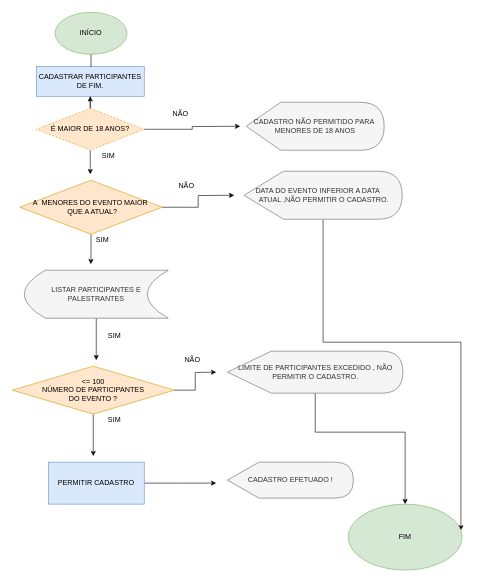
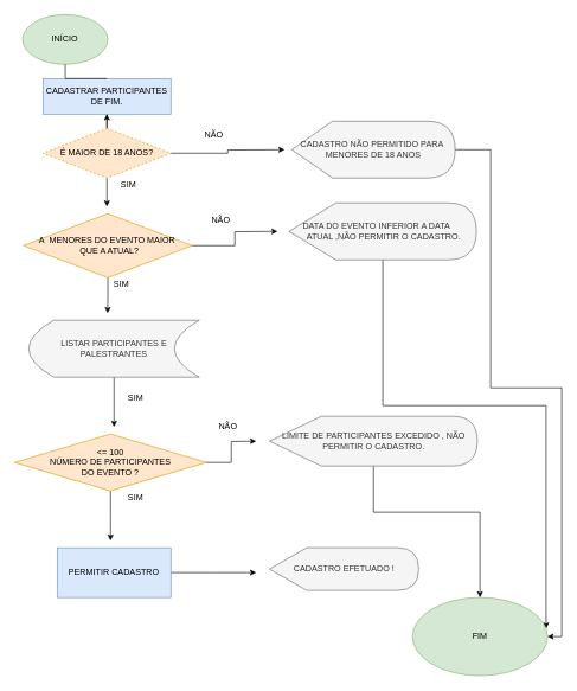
  <mxCell id="0" />
  <mxCell id="1" parent="0" />
  <mxCell id="2" style="edgeStyle=orthogonalEdgeStyle;rounded=0;orthogonalLoop=1;jettySize=auto;html=1;startArrow=none;" parent="1" source="31" edge="1"><mxGeometry relative="1" as="geometry"><mxPoint x="150" y="160" as="targetPoint" /></mxGeometry></mxCell>
- <mxCell id="3" value="INÍCIO" style="ellipse;whiteSpace=wrap;html=1;fillColor=#d5e8d4;strokeColor=#82b366;" parent="1" vertex="1"><mxGeometry x="91.25" width="120" height="70" as="geometry" y="20" /></mxCell>
+ <mxCell id="3" value="INÍCIO" style="ellipse;whiteSpace=wrap;html=1;fillColor=#d5e8d4;strokeColor=#82b366;" parent="1" vertex="1"><mxGeometry x="31.25" y="20" width="120" height="70" as="geometry" /></mxCell>
  <mxCell id="4" style="edgeStyle=orthogonalEdgeStyle;rounded=0;orthogonalLoop=1;jettySize=auto;html=1;" parent="1" source="6" edge="1"><mxGeometry relative="1" as="geometry"><mxPoint x="400" y="210" as="targetPoint" /></mxGeometry></mxCell>
  <mxCell id="5" style="edgeStyle=orthogonalEdgeStyle;rounded=0;orthogonalLoop=1;jettySize=auto;html=1;" edge="1" parent="1" source="6"><mxGeometry relative="1" as="geometry"><mxPoint x="150" y="290" as="targetPoint" /></mxGeometry></mxCell>
  <mxCell id="6" value="É MAIOR DE 18 ANOS?" style="rhombus;whiteSpace=wrap;html=1;fillColor=#ffe6cc;strokeColor=#d79b00;dashed=1;" parent="1" vertex="1"><mxGeometry x="60" y="180" width="180" height="70" as="geometry" /></mxCell>
  <mxCell id="7" style="edgeStyle=orthogonalEdgeStyle;rounded=0;orthogonalLoop=1;jettySize=auto;html=1;" parent="1" source="9" edge="1"><mxGeometry relative="1" as="geometry"><mxPoint x="151" y="440" as="targetPoint" /></mxGeometry></mxCell>
  <mxCell id="8" style="edgeStyle=orthogonalEdgeStyle;rounded=0;orthogonalLoop=1;jettySize=auto;html=1;" parent="1" source="9" edge="1"><mxGeometry relative="1" as="geometry"><mxPoint x="390" y="325" as="targetPoint" /></mxGeometry></mxCell>
  <mxCell id="9" value="A&amp;nbsp; MENORES DO EVENTO MAIOR&amp;nbsp;&lt;br&gt;&amp;nbsp;QUE A ATUAL?" style="rhombus;whiteSpace=wrap;html=1;fillColor=#ffe6cc;strokeColor=#d79b00;" parent="1" vertex="1"><mxGeometry x="32.5" y="300" width="237.5" height="90" as="geometry" /></mxCell>
  <mxCell id="10" style="edgeStyle=orthogonalEdgeStyle;rounded=0;orthogonalLoop=1;jettySize=auto;html=1;" parent="1" source="11" edge="1"><mxGeometry relative="1" as="geometry"><mxPoint x="160" y="600" as="targetPoint" /></mxGeometry></mxCell>
  <mxCell id="11" value="LISTAR PARTICIPANTES E PALESTRANTES" style="shape=dataStorage;whiteSpace=wrap;html=1;fixedSize=1;size=35;fillColor=#f5f5f5;strokeColor=#666666;fontColor=#333333;" parent="1" vertex="1"><mxGeometry x="40" y="450" width="240" height="80" as="geometry" /></mxCell>
  <mxCell id="12" style="edgeStyle=orthogonalEdgeStyle;rounded=0;orthogonalLoop=1;jettySize=auto;html=1;" parent="1" source="14" edge="1"><mxGeometry relative="1" as="geometry"><mxPoint x="155" y="760" as="targetPoint" /></mxGeometry></mxCell>
  <mxCell id="13" style="edgeStyle=orthogonalEdgeStyle;rounded=0;orthogonalLoop=1;jettySize=auto;html=1;" parent="1" source="14" edge="1"><mxGeometry relative="1" as="geometry"><mxPoint x="360" y="620" as="targetPoint" /></mxGeometry></mxCell>
  <mxCell id="14" value="&amp;lt;= 100&lt;br&gt;NÚMERO DE PARTICIPANTES&lt;br&gt;DO EVENTO ?" style="rhombus;whiteSpace=wrap;html=1;fillColor=#ffe6cc;strokeColor=#d79b00;" parent="1" vertex="1"><mxGeometry x="20" y="610" width="270" height="80" as="geometry" /></mxCell>
  <mxCell id="15" style="edgeStyle=orthogonalEdgeStyle;rounded=0;orthogonalLoop=1;jettySize=auto;html=1;" edge="1" parent="1" source="16"><mxGeometry relative="1" as="geometry"><mxPoint x="360" y="805" as="targetPoint" /></mxGeometry></mxCell>
  <mxCell id="16" value="PERMITIR CADASTRO" style="rounded=0;whiteSpace=wrap;html=1;fillColor=#dae8fc;strokeColor=#6c8ebf;" parent="1" vertex="1"><mxGeometry x="80" y="770" width="160" height="70" as="geometry" /></mxCell>
+ <mxCell id="17" style="edgeStyle=orthogonalEdgeStyle;rounded=0;orthogonalLoop=1;jettySize=auto;html=1;entryX=1;entryY=0.5;entryDx=0;entryDy=0;" edge="1" parent="1" source="18" target="24"><mxGeometry relative="1" as="geometry"><Array as="points"><mxPoint x="690" y="210" /><mxPoint x="690" y="545" /><mxPoint x="790" y="545" /><mxPoint x="790" y="895" /></Array></mxGeometry></mxCell>
  <mxCell id="18" value="CADASTRO NÃO PERMITIDO PARA&amp;nbsp; MENORES DE 18 ANOS" style="shape=display;whiteSpace=wrap;html=1;fillColor=#f5f5f5;fontColor=#333333;strokeColor=#666666;" parent="1" vertex="1"><mxGeometry x="410" y="170" width="230" height="80" as="geometry" /></mxCell>
  <mxCell id="19" style="edgeStyle=orthogonalEdgeStyle;rounded=0;orthogonalLoop=1;jettySize=auto;html=1;" edge="1" parent="1" source="20" target="24"><mxGeometry relative="1" as="geometry"><mxPoint x="770" y="913" as="targetPoint" /><Array as="points"><mxPoint x="538" y="570" /><mxPoint x="768" y="570" /></Array></mxGeometry></mxCell>
  <mxCell id="20" value="DATA DO EVENTO INFERIOR A DATA&amp;nbsp; &amp;nbsp; &amp;nbsp; &amp;nbsp;ATUAL ,NÃO PERMITIR O CADASTRO." style="shape=display;whiteSpace=wrap;html=1;fillColor=#f5f5f5;fontColor=#333333;strokeColor=#666666;" parent="1" vertex="1"><mxGeometry x="406.25" y="285" width="263.75" height="80" as="geometry" /></mxCell>
  <mxCell id="21" style="edgeStyle=orthogonalEdgeStyle;rounded=0;orthogonalLoop=1;jettySize=auto;html=1;entryX=0.5;entryY=0;entryDx=0;entryDy=0;" edge="1" parent="1" source="22" target="24"><mxGeometry relative="1" as="geometry"><Array as="points"><mxPoint x="525" y="720" /><mxPoint x="675" y="720" /></Array></mxGeometry></mxCell>
  <mxCell id="22" value="LIMITE DE PARTICIPANTES EXCEDIDO , NÃO PERMITIR O CADASTRO." style="shape=display;whiteSpace=wrap;html=1;fillColor=#f5f5f5;fontColor=#333333;strokeColor=#666666;" parent="1" vertex="1"><mxGeometry x="378.75" y="585" width="292.5" height="70" as="geometry" /></mxCell>
  <mxCell id="23" value="CADASTRO EFETUADO !" style="shape=display;whiteSpace=wrap;html=1;fillColor=#f5f5f5;fontColor=#333333;strokeColor=#666666;" parent="1" vertex="1"><mxGeometry x="378.75" y="770" width="210" height="60" as="geometry" /></mxCell>
  <mxCell id="24" value="FIM" style="ellipse;whiteSpace=wrap;html=1;fillColor=#d5e8d4;strokeColor=#82b366;" parent="1" vertex="1"><mxGeometry x="580" y="840" width="190" height="110" as="geometry" /></mxCell>
  <mxCell id="25" value="NÃO" style="text;html=1;align=center;verticalAlign=middle;resizable=0;points=[];autosize=1;strokeColor=none;fillColor=none;" parent="1" vertex="1"><mxGeometry x="280" y="180" width="40" height="20" as="geometry" /></mxCell>
  <mxCell id="26" value="SIM&lt;br&gt;" style="text;html=1;align=center;verticalAlign=middle;resizable=0;points=[];autosize=1;strokeColor=none;fillColor=none;" parent="1" vertex="1"><mxGeometry x="150" y="390" width="40" height="20" as="geometry" /></mxCell>
  <mxCell id="27" value="NÃO" style="text;html=1;align=center;verticalAlign=middle;resizable=0;points=[];autosize=1;strokeColor=none;fillColor=none;" parent="1" vertex="1"><mxGeometry x="290" y="300" width="40" height="20" as="geometry" /></mxCell>
  <mxCell id="28" value="SIM" style="text;html=1;align=center;verticalAlign=middle;resizable=0;points=[];autosize=1;strokeColor=none;fillColor=none;" parent="1" vertex="1"><mxGeometry x="170" y="550" width="40" height="20" as="geometry" /></mxCell>
  <mxCell id="29" value="NÃO" style="text;html=1;align=center;verticalAlign=middle;resizable=0;points=[];autosize=1;strokeColor=none;fillColor=none;" parent="1" vertex="1"><mxGeometry x="300" y="590" width="40" height="20" as="geometry" /></mxCell>
  <mxCell id="30" value="SIM" style="text;html=1;align=center;verticalAlign=middle;resizable=0;points=[];autosize=1;strokeColor=none;fillColor=none;" parent="1" vertex="1"><mxGeometry x="170" y="690" width="40" height="20" as="geometry" /></mxCell>
  <mxCell id="31" value="CADASTRAR PARTICIPANTES DE FIM." style="rounded=0;whiteSpace=wrap;html=1;fillColor=#dae8fc;strokeColor=#6c8ebf;" vertex="1" parent="1"><mxGeometry x="60" y="110" width="180" height="50" as="geometry" /></mxCell>
  <mxCell id="32" value="" style="edgeStyle=orthogonalEdgeStyle;rounded=0;orthogonalLoop=1;jettySize=auto;html=1;endArrow=none;" edge="1" parent="1" source="3" target="31"><mxGeometry relative="1" as="geometry"><mxPoint x="150" y="160" as="targetPoint" /><mxPoint x="150" y="100" as="sourcePoint" /></mxGeometry></mxCell>
  <mxCell id="33" value="SIM&lt;br&gt;" style="text;html=1;align=center;verticalAlign=middle;resizable=0;points=[];autosize=1;strokeColor=none;fillColor=none;" vertex="1" parent="1"><mxGeometry x="160" y="250" width="40" height="20" as="geometry" /></mxCell>
